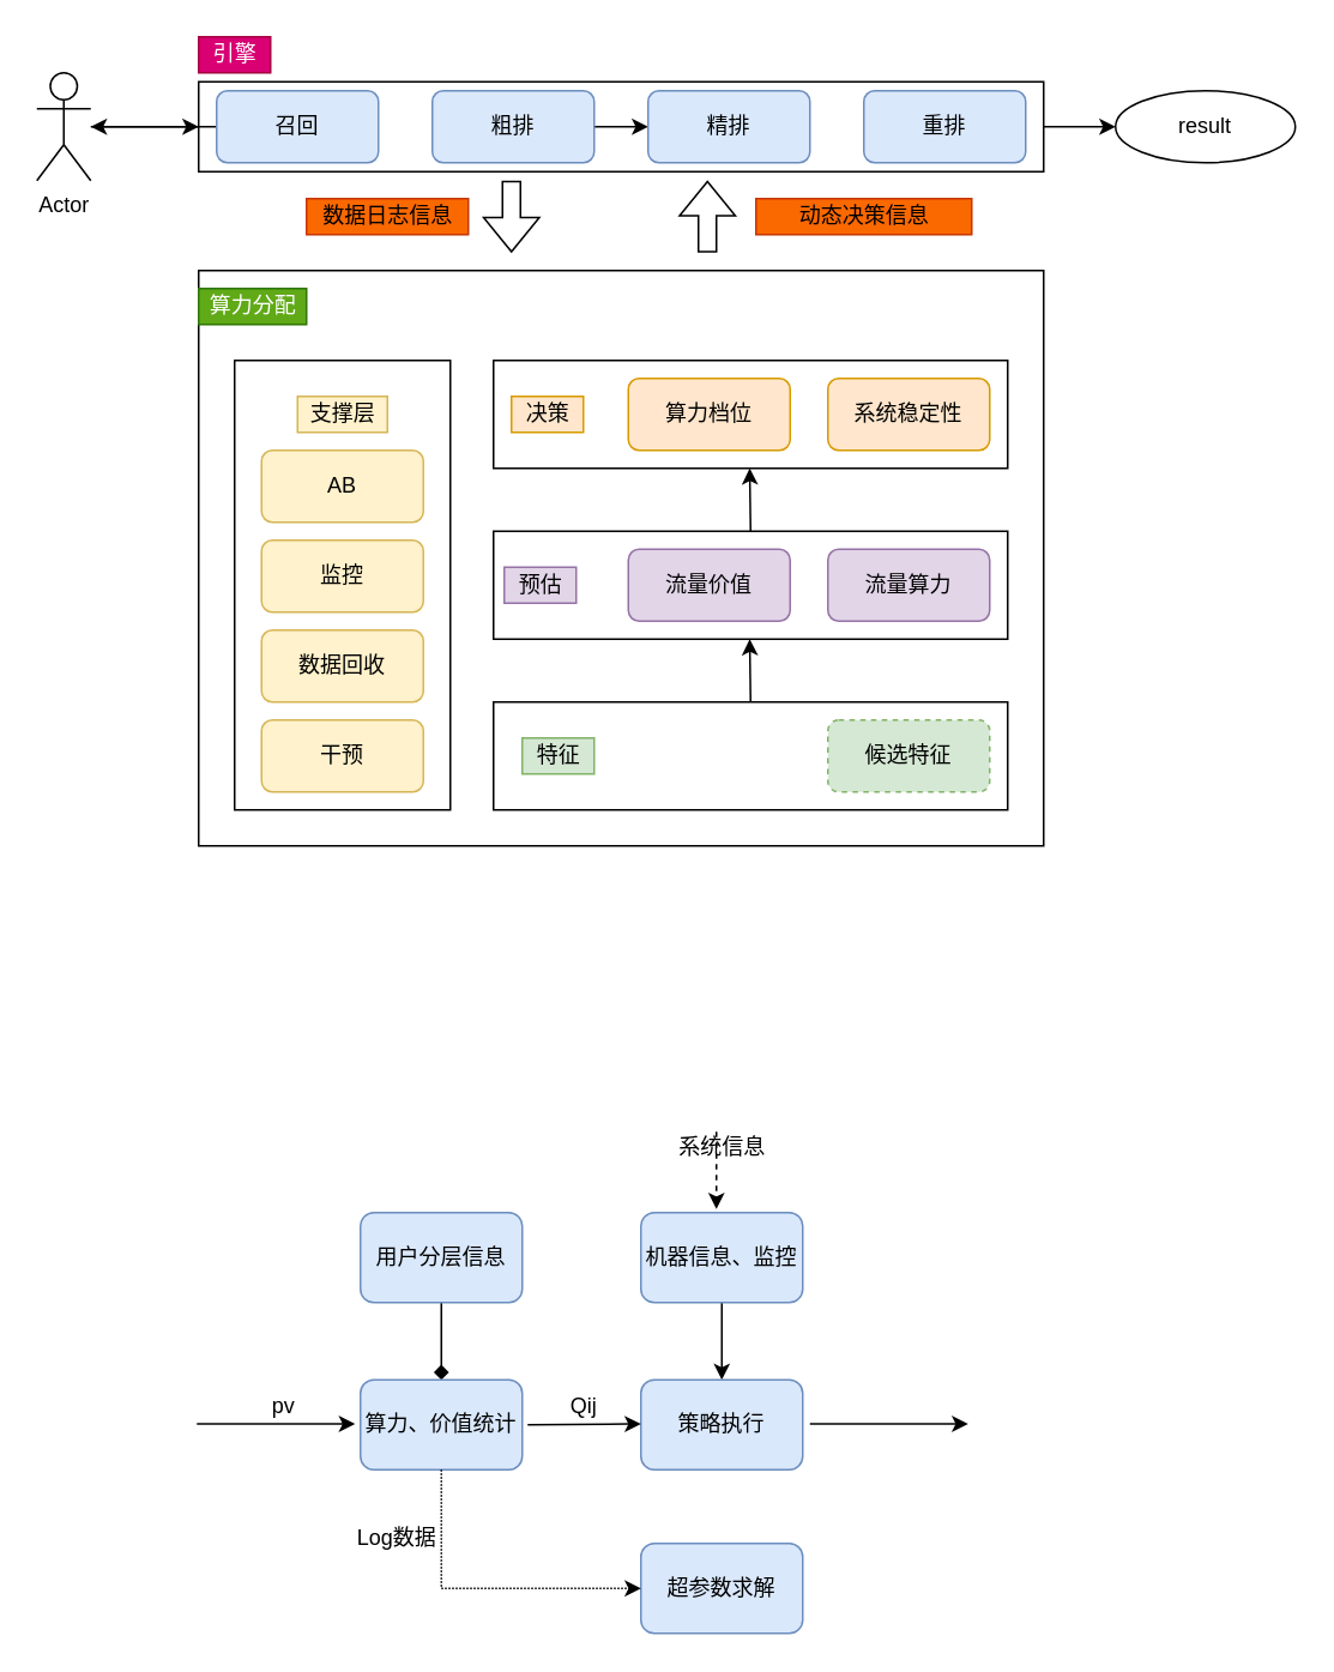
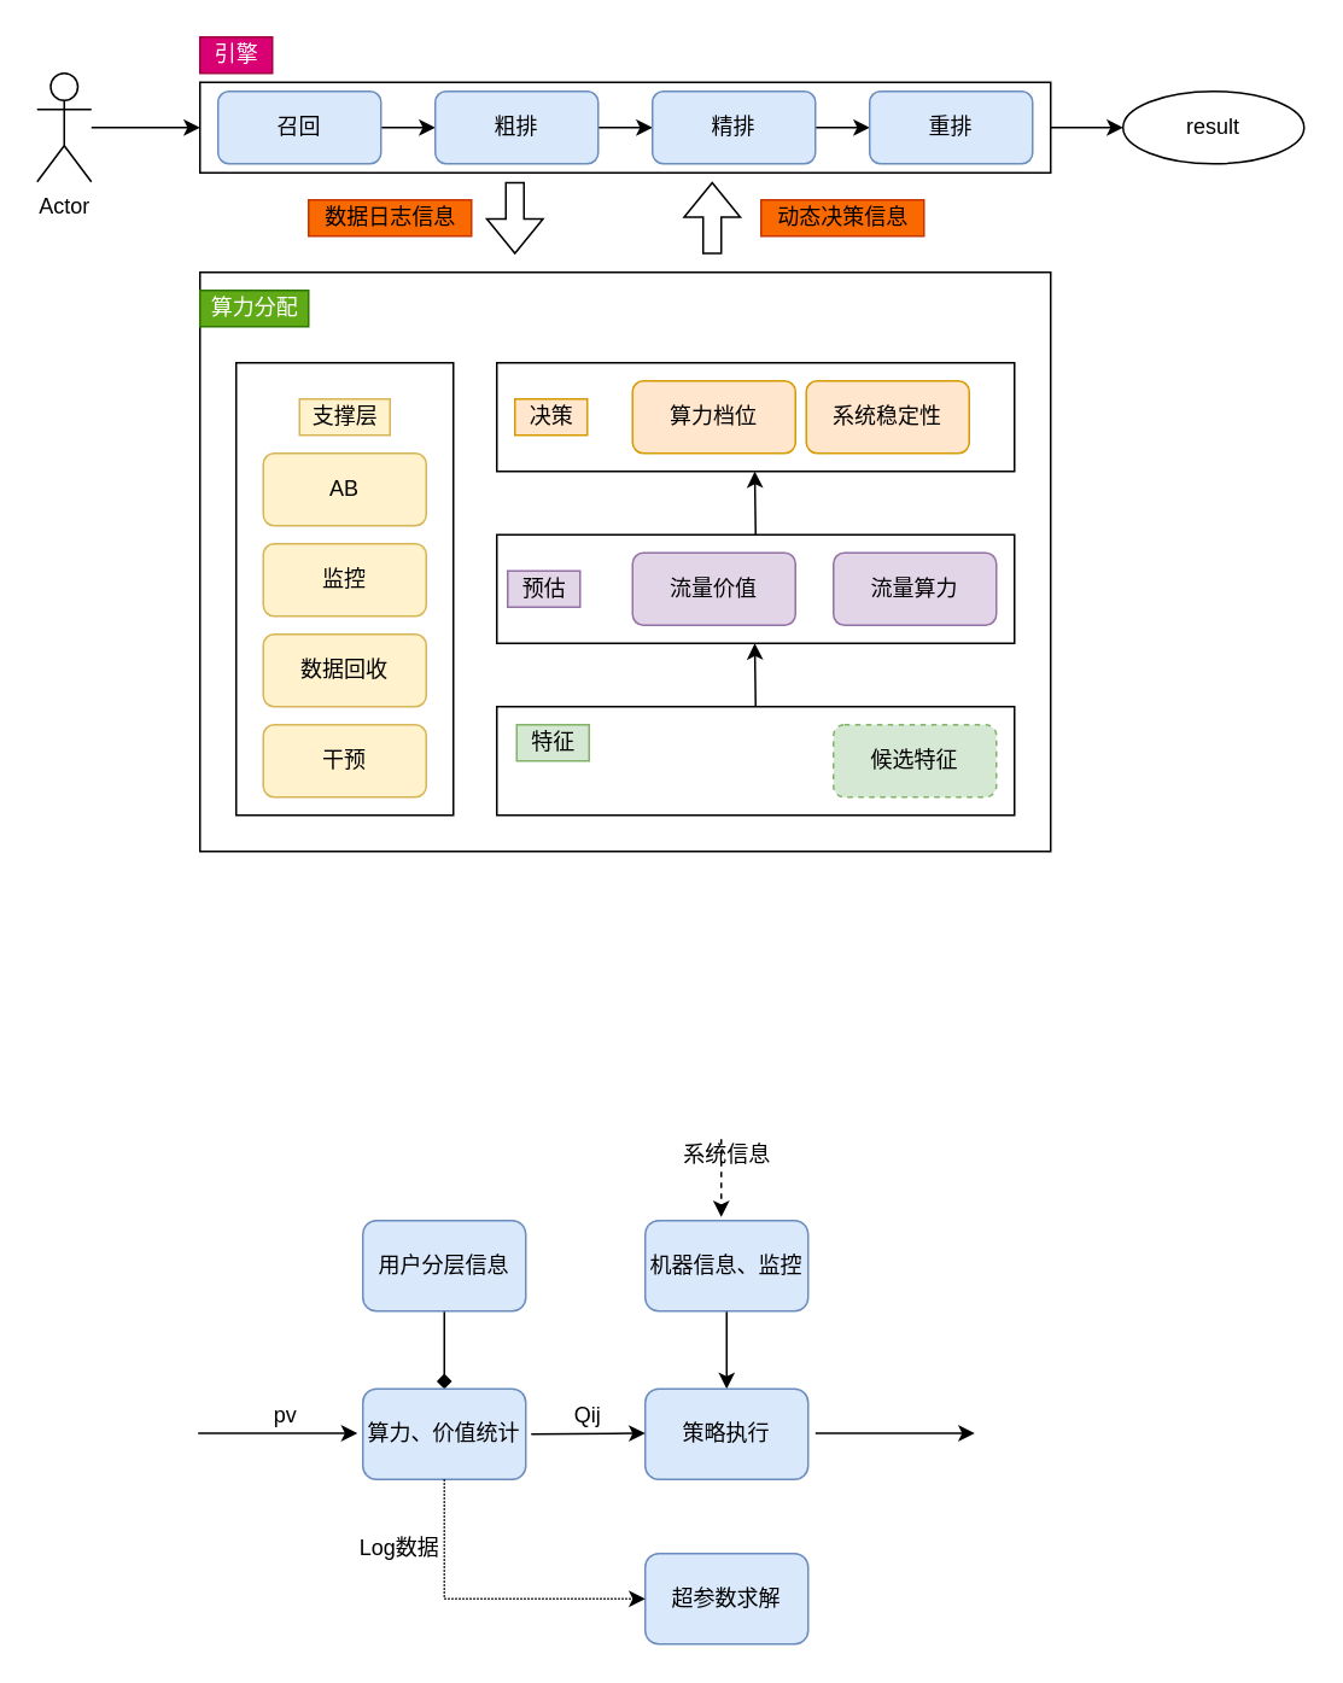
  <mxCell id="0" />
  <mxCell id="1" parent="0" />
- <mxCell id="2" value="" style="edgeStyle=orthogonalEdgeStyle;rounded=0;orthogonalLoop=1;jettySize=auto;html=1;" edge="1" parent="1" source="3" target="12"><mxGeometry relative="1" as="geometry" /></mxCell>
+ <mxCell id="2" value="" style="edgeStyle=orthogonalEdgeStyle;rounded=0;orthogonalLoop=1;jettySize=auto;html=1;" edge="1" parent="1" source="3" target="5"><mxGeometry relative="1" as="geometry" /></mxCell>
  <mxCell id="3" value="召回" style="rounded=1;whiteSpace=wrap;html=1;fillColor=#dae8fc;strokeColor=#6c8ebf;" vertex="1" parent="1"><mxGeometry x="120" y="50" width="90" height="40" as="geometry" /></mxCell>
  <mxCell id="4" value="" style="edgeStyle=orthogonalEdgeStyle;rounded=0;orthogonalLoop=1;jettySize=auto;html=1;" edge="1" parent="1" source="5" target="7"><mxGeometry relative="1" as="geometry" /></mxCell>
  <mxCell id="5" value="粗排" style="rounded=1;whiteSpace=wrap;html=1;fillColor=#dae8fc;strokeColor=#6c8ebf;" vertex="1" parent="1"><mxGeometry x="240" y="50" width="90" height="40" as="geometry" /></mxCell>
+ <mxCell id="6" value="" style="edgeStyle=orthogonalEdgeStyle;rounded=0;orthogonalLoop=1;jettySize=auto;html=1;" edge="1" parent="1" source="7" target="8"><mxGeometry relative="1" as="geometry" /></mxCell>
  <mxCell id="7" value="精排" style="rounded=1;whiteSpace=wrap;html=1;fillColor=#dae8fc;strokeColor=#6c8ebf;" vertex="1" parent="1"><mxGeometry x="360" y="50" width="90" height="40" as="geometry" /></mxCell>
  <mxCell id="8" value="重排" style="rounded=1;whiteSpace=wrap;html=1;fillColor=#dae8fc;strokeColor=#6c8ebf;" vertex="1" parent="1"><mxGeometry x="480" y="50" width="90" height="40" as="geometry" /></mxCell>
  <mxCell id="9" value="" style="edgeStyle=orthogonalEdgeStyle;rounded=0;orthogonalLoop=1;jettySize=auto;html=1;" edge="1" parent="1" source="10" target="14"><mxGeometry relative="1" as="geometry" /></mxCell>
  <mxCell id="10" value="" style="rounded=0;whiteSpace=wrap;html=1;fillColor=none;" vertex="1" parent="1"><mxGeometry x="110" y="45" width="470" height="50" as="geometry" /></mxCell>
  <mxCell id="11" value="" style="edgeStyle=orthogonalEdgeStyle;rounded=0;orthogonalLoop=1;jettySize=auto;html=1;" edge="1" parent="1" source="12" target="10"><mxGeometry relative="1" as="geometry" /></mxCell>
  <mxCell id="12" value="Actor" style="shape=umlActor;verticalLabelPosition=bottom;verticalAlign=top;html=1;outlineConnect=0;fillColor=none;" vertex="1" parent="1"><mxGeometry x="20" y="40" width="30" height="60" as="geometry" /></mxCell>
  <mxCell id="13" value="" style="rounded=0;whiteSpace=wrap;html=1;fillColor=none;" vertex="1" parent="1"><mxGeometry x="110" y="150" width="470" height="320" as="geometry" /></mxCell>
  <mxCell id="14" value="result" style="ellipse;whiteSpace=wrap;html=1;align=center;newEdgeStyle={&quot;edgeStyle&quot;:&quot;entityRelationEdgeStyle&quot;,&quot;startArrow&quot;:&quot;none&quot;,&quot;endArrow&quot;:&quot;none&quot;,&quot;segment&quot;:10,&quot;curved&quot;:1};treeFolding=1;treeMoving=1;fillColor=none;" vertex="1" parent="1"><mxGeometry x="620" y="50" width="100" height="40" as="geometry" /></mxCell>
  <mxCell id="15" value="引擎" style="text;html=1;resizable=0;autosize=1;align=center;verticalAlign=middle;points=[];fillColor=#d80073;strokeColor=#A50040;rounded=0;fontColor=#ffffff;" vertex="1" parent="1"><mxGeometry x="110" y="20" width="40" height="20" as="geometry" /></mxCell>
  <mxCell id="16" value="算力分配" style="text;html=1;resizable=0;autosize=1;align=center;verticalAlign=middle;points=[];fillColor=#60a917;strokeColor=#2D7600;rounded=0;fontColor=#ffffff;" vertex="1" parent="1"><mxGeometry x="110" y="160" width="60" height="20" as="geometry" /></mxCell>
  <mxCell id="17" value="" style="rounded=0;whiteSpace=wrap;html=1;fillColor=none;" vertex="1" parent="1"><mxGeometry x="130" y="200" width="120" height="250" as="geometry" /></mxCell>
  <mxCell id="18" value="" style="rounded=0;whiteSpace=wrap;html=1;fillColor=none;" vertex="1" parent="1"><mxGeometry x="274" y="200" width="286" height="60" as="geometry" /></mxCell>
  <mxCell id="19" value="" style="rounded=0;whiteSpace=wrap;html=1;fillColor=none;" vertex="1" parent="1"><mxGeometry x="274" y="295" width="286" height="60" as="geometry" /></mxCell>
  <mxCell id="20" value="" style="rounded=0;whiteSpace=wrap;html=1;fillColor=none;" vertex="1" parent="1"><mxGeometry x="274" y="390" width="286" height="60" as="geometry" /></mxCell>
  <mxCell id="21" value="AB" style="rounded=1;whiteSpace=wrap;html=1;fillColor=#fff2cc;strokeColor=#d6b656;" vertex="1" parent="1"><mxGeometry x="145" y="250" width="90" height="40" as="geometry" /></mxCell>
  <mxCell id="22" value="监控" style="rounded=1;whiteSpace=wrap;html=1;fillColor=#fff2cc;strokeColor=#d6b656;" vertex="1" parent="1"><mxGeometry x="145" y="300" width="90" height="40" as="geometry" /></mxCell>
  <mxCell id="23" value="数据回收" style="rounded=1;whiteSpace=wrap;html=1;fillColor=#fff2cc;strokeColor=#d6b656;" vertex="1" parent="1"><mxGeometry x="145" y="350" width="90" height="40" as="geometry" /></mxCell>
  <mxCell id="24" value="干预" style="rounded=1;whiteSpace=wrap;html=1;fillColor=#fff2cc;strokeColor=#d6b656;" vertex="1" parent="1"><mxGeometry x="145" y="400" width="90" height="40" as="geometry" /></mxCell>
  <mxCell id="25" value="算力档位" style="rounded=1;whiteSpace=wrap;html=1;fillColor=#ffe6cc;strokeColor=#d79b00;" vertex="1" parent="1"><mxGeometry x="349" y="210" width="90" height="40" as="geometry" /></mxCell>
- <mxCell id="26" value="系统稳定性" style="rounded=1;whiteSpace=wrap;html=1;fillColor=#ffe6cc;strokeColor=#d79b00;" vertex="1" parent="1"><mxGeometry x="460" y="210" width="90" height="40" as="geometry" /></mxCell>
+ <mxCell id="26" value="系统稳定性" style="rounded=1;whiteSpace=wrap;html=1;fillColor=#ffe6cc;strokeColor=#d79b00;" vertex="1" parent="1"><mxGeometry x="445" y="210" width="90" height="40" as="geometry" /></mxCell>
  <mxCell id="27" value="候选特征" style="rounded=1;whiteSpace=wrap;html=1;fillColor=#d5e8d4;strokeColor=#82b366;dashed=1;" vertex="1" parent="1"><mxGeometry x="460" y="400" width="90" height="40" as="geometry" /></mxCell>
  <mxCell id="28" value="支撑层" style="text;html=1;resizable=0;autosize=1;align=center;verticalAlign=middle;points=[];fillColor=#fff2cc;strokeColor=#d6b656;rounded=0;" vertex="1" parent="1"><mxGeometry x="165" y="220" width="50" height="20" as="geometry" /></mxCell>
- <mxCell id="29" value="特征" style="text;html=1;resizable=0;autosize=1;align=center;verticalAlign=middle;points=[];fillColor=#d5e8d4;strokeColor=#82b366;rounded=0;" vertex="1" parent="1"><mxGeometry x="290" y="410" width="40" height="20" as="geometry" /></mxCell>
+ <mxCell id="29" value="特征" style="text;html=1;resizable=0;autosize=1;align=center;verticalAlign=middle;points=[];fillColor=#d5e8d4;strokeColor=#82b366;rounded=0;" vertex="1" parent="1"><mxGeometry x="285" y="400" width="40" height="20" as="geometry" /></mxCell>
  <mxCell id="30" value="决策" style="text;html=1;resizable=0;autosize=1;align=center;verticalAlign=middle;points=[];fillColor=#ffe6cc;strokeColor=#d79b00;rounded=0;" vertex="1" parent="1"><mxGeometry x="284" y="220" width="40" height="20" as="geometry" /></mxCell>
  <mxCell id="31" value="预估" style="text;html=1;resizable=0;autosize=1;align=center;verticalAlign=middle;points=[];fillColor=#e1d5e7;strokeColor=#9673a6;rounded=0;" vertex="1" parent="1"><mxGeometry x="280" y="315" width="40" height="20" as="geometry" /></mxCell>
  <mxCell id="32" value="流量价值" style="rounded=1;whiteSpace=wrap;html=1;fillColor=#e1d5e7;strokeColor=#9673a6;" vertex="1" parent="1"><mxGeometry x="349" y="305" width="90" height="40" as="geometry" /></mxCell>
  <mxCell id="33" value="流量算力" style="rounded=1;whiteSpace=wrap;html=1;fillColor=#e1d5e7;strokeColor=#9673a6;" vertex="1" parent="1"><mxGeometry x="460" y="305" width="90" height="40" as="geometry" /></mxCell>
  <mxCell id="34" value="" style="endArrow=classic;html=1;rounded=0;exitX=0.5;exitY=0;exitDx=0;exitDy=0;" edge="1" parent="1" source="20"><mxGeometry width="50" height="50" relative="1" as="geometry"><mxPoint x="417" y="380" as="sourcePoint" /><mxPoint x="416.5" y="355" as="targetPoint" /></mxGeometry></mxCell>
  <mxCell id="35" value="" style="endArrow=classic;html=1;rounded=0;exitX=0.5;exitY=0;exitDx=0;exitDy=0;" edge="1" parent="1"><mxGeometry width="50" height="50" relative="1" as="geometry"><mxPoint x="417" y="295" as="sourcePoint" /><mxPoint x="416.5" y="260" as="targetPoint" /></mxGeometry></mxCell>
  <mxCell id="36" value="" style="shape=flexArrow;endArrow=classic;html=1;rounded=0;" edge="1" parent="1"><mxGeometry width="50" height="50" relative="1" as="geometry"><mxPoint x="284" y="100" as="sourcePoint" /><mxPoint x="284" y="140" as="targetPoint" /></mxGeometry></mxCell>
  <mxCell id="37" value="" style="shape=flexArrow;endArrow=classic;html=1;rounded=0;" edge="1" parent="1"><mxGeometry width="50" height="50" relative="1" as="geometry"><mxPoint x="393" y="140" as="sourcePoint" /><mxPoint x="393" y="100" as="targetPoint" /></mxGeometry></mxCell>
  <mxCell id="38" value="数据日志信息" style="text;html=1;resizable=0;autosize=1;align=center;verticalAlign=middle;points=[];fillColor=#fa6800;strokeColor=#C73500;rounded=0;fontColor=#000000;" vertex="1" parent="1"><mxGeometry x="170" y="110" width="90" height="20" as="geometry" /></mxCell>
- <mxCell id="39" value="动态决策信息" style="text;html=1;resizable=0;autosize=1;align=center;verticalAlign=middle;points=[];fillColor=#fa6800;strokeColor=#C73500;rounded=0;fontColor=#000000;" vertex="1" parent="1"><mxGeometry x="420" y="110" width="120" height="20" as="geometry" /></mxCell>
+ <mxCell id="39" value="动态决策信息" style="text;html=1;resizable=0;autosize=1;align=center;verticalAlign=middle;points=[];fillColor=#fa6800;strokeColor=#C73500;rounded=0;fontColor=#000000;" vertex="1" parent="1"><mxGeometry x="420" y="110" width="90" height="20" as="geometry" /></mxCell>
  <mxCell id="40" value="" style="edgeStyle=orthogonalEdgeStyle;rounded=0;orthogonalLoop=1;jettySize=auto;html=1;endArrow=diamond;" edge="1" parent="1" source="41" target="44"><mxGeometry relative="1" as="geometry" /></mxCell>
  <mxCell id="41" value="用户分层信息" style="rounded=1;whiteSpace=wrap;html=1;fillColor=#dae8fc;strokeColor=#6c8ebf;" vertex="1" parent="1"><mxGeometry x="200" y="674" width="90" height="50" as="geometry" /></mxCell>
  <mxCell id="42" value="" style="edgeStyle=orthogonalEdgeStyle;rounded=0;orthogonalLoop=1;jettySize=auto;html=1;" edge="1" parent="1" source="43" target="45"><mxGeometry relative="1" as="geometry" /></mxCell>
  <mxCell id="43" value="机器信息、监控" style="rounded=1;whiteSpace=wrap;html=1;fillColor=#dae8fc;strokeColor=#6c8ebf;" vertex="1" parent="1"><mxGeometry x="356" y="674" width="90" height="50" as="geometry" /></mxCell>
  <mxCell id="44" value="算力、价值统计" style="rounded=1;whiteSpace=wrap;html=1;fillColor=#dae8fc;strokeColor=#6c8ebf;" vertex="1" parent="1"><mxGeometry x="200" y="767" width="90" height="50" as="geometry" /></mxCell>
  <mxCell id="45" value="策略执行" style="rounded=1;whiteSpace=wrap;html=1;fillColor=#dae8fc;strokeColor=#6c8ebf;" vertex="1" parent="1"><mxGeometry x="356" y="767" width="90" height="50" as="geometry" /></mxCell>
  <mxCell id="46" value="超参数求解" style="rounded=1;whiteSpace=wrap;html=1;fillColor=#dae8fc;strokeColor=#6c8ebf;" vertex="1" parent="1"><mxGeometry x="356" y="858" width="90" height="50" as="geometry" /></mxCell>
  <mxCell id="47" value="" style="endArrow=classic;html=1;rounded=0;" edge="1" parent="1"><mxGeometry width="50" height="50" relative="1" as="geometry"><mxPoint x="109" y="791.5" as="sourcePoint" /><mxPoint x="197" y="791.5" as="targetPoint" /></mxGeometry></mxCell>
  <mxCell id="48" value="" style="endArrow=classic;html=1;rounded=0;" edge="1" parent="1"><mxGeometry width="50" height="50" relative="1" as="geometry"><mxPoint x="293" y="792" as="sourcePoint" /><mxPoint x="356" y="791.5" as="targetPoint" /></mxGeometry></mxCell>
  <mxCell id="49" value="" style="endArrow=classic;html=1;rounded=0;" edge="1" parent="1"><mxGeometry width="50" height="50" relative="1" as="geometry"><mxPoint x="450" y="791.5" as="sourcePoint" /><mxPoint x="538" y="791.5" as="targetPoint" /></mxGeometry></mxCell>
  <mxCell id="50" value="" style="endArrow=classic;html=1;rounded=0;exitX=0.5;exitY=1;exitDx=0;exitDy=0;dashed=1;dashPattern=1 1;" edge="1" parent="1" source="44" target="46"><mxGeometry width="50" height="50" relative="1" as="geometry"><mxPoint x="165" y="908" as="sourcePoint" /><mxPoint x="215" y="858" as="targetPoint" /><Array as="points"><mxPoint x="245" y="883" /></Array></mxGeometry></mxCell>
  <mxCell id="51" value="Log数据" style="text;html=1;resizable=0;autosize=1;align=center;verticalAlign=middle;points=[];fillColor=none;strokeColor=none;rounded=0;" vertex="1" parent="1"><mxGeometry x="193" y="846" width="54" height="18" as="geometry" /></mxCell>
  <mxCell id="52" value="" style="edgeStyle=orthogonalEdgeStyle;rounded=0;orthogonalLoop=1;jettySize=auto;html=1;dashed=1;" edge="1" parent="1"><mxGeometry relative="1" as="geometry"><mxPoint x="398" y="629" as="sourcePoint" /><mxPoint x="398" y="672" as="targetPoint" /></mxGeometry></mxCell>
  <mxCell id="53" value="系统信息" style="text;html=1;resizable=0;autosize=1;align=center;verticalAlign=middle;points=[];fillColor=none;strokeColor=none;rounded=0;" vertex="1" parent="1"><mxGeometry x="372" y="629" width="58" height="18" as="geometry" /></mxCell>
  <mxCell id="54" value="pv" style="text;html=1;resizable=0;autosize=1;align=center;verticalAlign=middle;points=[];fillColor=none;strokeColor=none;rounded=0;" vertex="1" parent="1"><mxGeometry x="145" y="773" width="23" height="18" as="geometry" /></mxCell>
  <mxCell id="55" value="Qij" style="text;html=1;resizable=0;autosize=1;align=center;verticalAlign=middle;points=[];fillColor=none;strokeColor=none;rounded=0;" vertex="1" parent="1"><mxGeometry x="311" y="773" width="25" height="18" as="geometry" /></mxCell>
